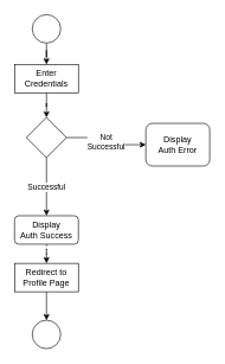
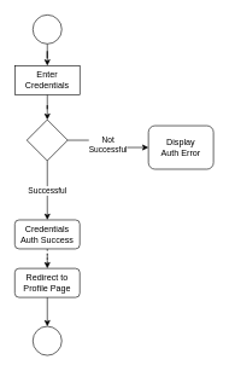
  <mxCell id="0" />
  <mxCell id="1" parent="0" />
  <mxCell id="2" style="edgeStyle=orthogonalEdgeStyle;rounded=0;orthogonalLoop=1;jettySize=auto;html=1;entryX=0.5;entryY=0;entryDx=0;entryDy=0;" parent="1" source="3" target="5" edge="1"><mxGeometry relative="1" as="geometry" /></mxCell>
  <mxCell id="3" value="" style="ellipse;whiteSpace=wrap;html=1;aspect=fixed;" parent="1" vertex="1"><mxGeometry x="45" y="20" width="40" height="40" as="geometry" /></mxCell>
  <mxCell id="4" style="edgeStyle=orthogonalEdgeStyle;rounded=0;orthogonalLoop=1;jettySize=auto;html=1;entryX=1;entryY=0;entryDx=0;entryDy=0;" parent="1" source="5" target="10" edge="1"><mxGeometry relative="1" as="geometry" /></mxCell>
  <mxCell id="5" value="Enter&lt;br&gt;Credentials" style="whiteSpace=wrap;html=1;rounded=0;" parent="1" vertex="1"><mxGeometry x="20" y="90" width="90" height="40" as="geometry" /></mxCell>
  <mxCell id="6" style="edgeStyle=orthogonalEdgeStyle;rounded=0;orthogonalLoop=1;jettySize=auto;html=1;entryX=0.5;entryY=0;entryDx=0;entryDy=0;" parent="1" source="10" target="13" edge="1"><mxGeometry relative="1" as="geometry" /></mxCell>
  <mxCell id="7" value="Successful" style="edgeLabel;html=1;align=center;verticalAlign=middle;resizable=0;points=[];" parent="6" vertex="1" connectable="0"><mxGeometry x="-0.004" y="-1" relative="1" as="geometry"><mxPoint as="offset" /></mxGeometry></mxCell>
  <mxCell id="8" style="edgeStyle=orthogonalEdgeStyle;rounded=0;orthogonalLoop=1;jettySize=auto;html=1;entryX=0;entryY=0.5;entryDx=0;entryDy=0;" parent="1" source="10" target="11" edge="1"><mxGeometry relative="1" as="geometry" /></mxCell>
  <mxCell id="9" value="Not&lt;br&gt;Successful" style="edgeLabel;html=1;align=center;verticalAlign=middle;resizable=0;points=[];labelBackgroundColor=default;" parent="8" vertex="1" connectable="0"><mxGeometry x="-0.003" y="-1" relative="1" as="geometry"><mxPoint as="offset" /></mxGeometry></mxCell>
  <mxCell id="10" value="" style="whiteSpace=wrap;html=1;aspect=fixed;rotation=-45;" parent="1" vertex="1"><mxGeometry x="45" y="173" width="40" height="40" as="geometry" /></mxCell>
  <mxCell id="11" value="Display&lt;br&gt;Auth Error" style="rounded=1;whiteSpace=wrap;html=1;" parent="1" vertex="1"><mxGeometry x="205" y="173" width="90" height="60" as="geometry" /></mxCell>
  <mxCell id="12" style="edgeStyle=orthogonalEdgeStyle;rounded=0;orthogonalLoop=1;jettySize=auto;html=1;entryX=0.5;entryY=0;entryDx=0;entryDy=0;dashed=1;" parent="1" source="13" target="15" edge="1"><mxGeometry relative="1" as="geometry" /></mxCell>
- <mxCell id="13" value="Display&lt;br&gt;Auth Success" style="rounded=1;whiteSpace=wrap;html=1;" parent="1" vertex="1"><mxGeometry x="20" y="303" width="90" height="40" as="geometry" /></mxCell>
+ <mxCell id="13" value="Credentials&lt;br&gt;Auth Success" style="rounded=1;whiteSpace=wrap;html=1;" parent="1" vertex="1"><mxGeometry x="20" y="303" width="90" height="40" as="geometry" /></mxCell>
  <mxCell id="14" style="edgeStyle=orthogonalEdgeStyle;rounded=0;orthogonalLoop=1;jettySize=auto;html=1;entryX=0.5;entryY=0;entryDx=0;entryDy=0;" parent="1" source="15" target="16" edge="1"><mxGeometry relative="1" as="geometry" /></mxCell>
- <mxCell id="15" value="Redirect to&lt;br&gt;Profile Page" style="whiteSpace=wrap;html=1;rounded=0;" parent="1" vertex="1"><mxGeometry x="20" y="370" width="90" height="40" as="geometry" /></mxCell>
+ <mxCell id="15" value="Redirect to&lt;br&gt;Profile Page" style="rounded=1;whiteSpace=wrap;html=1;" parent="1" vertex="1"><mxGeometry x="20" y="370" width="90" height="40" as="geometry" /></mxCell>
  <mxCell id="16" value="" style="ellipse;whiteSpace=wrap;html=1;aspect=fixed;" parent="1" vertex="1"><mxGeometry x="45" y="450" width="40" height="40" as="geometry" /></mxCell>
